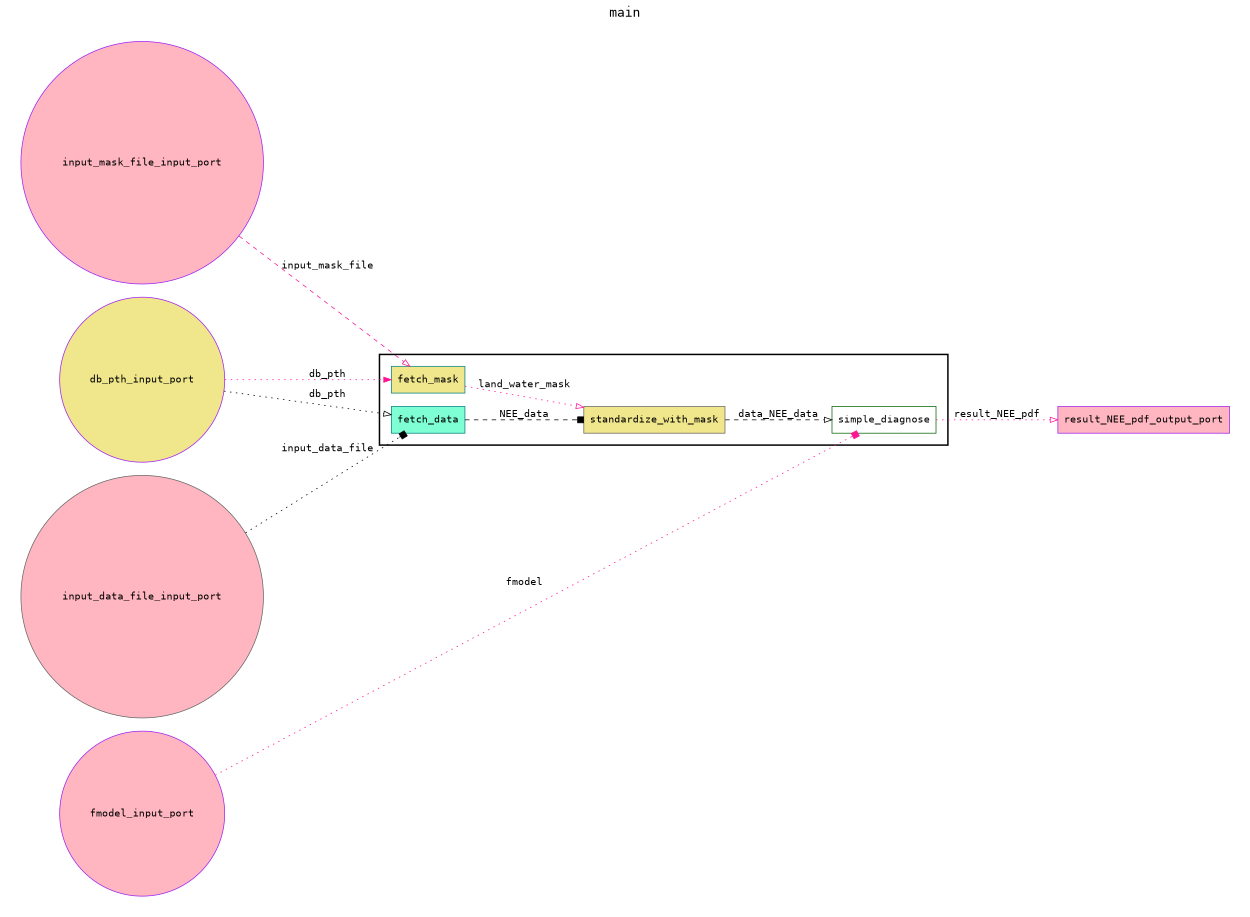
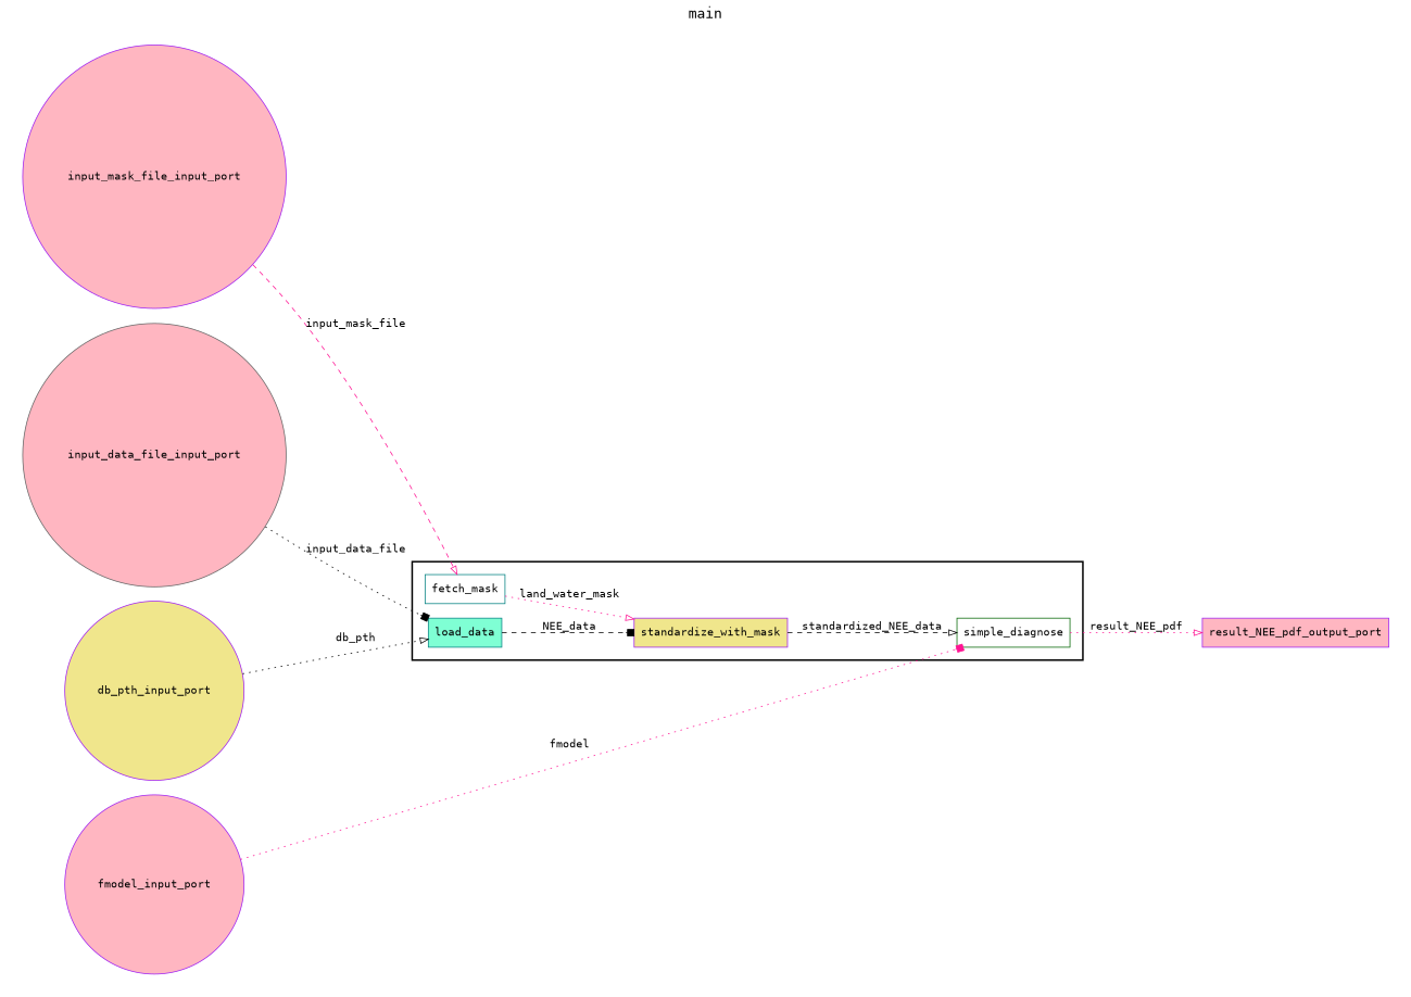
  digraph {
    fontname="DejaVu Sans Mono"
    fontsize=18
    label=main
    labelloc=t
    rankdir=LR
    node [color=purple fillcolor=lightpink fontname="DejaVu Sans Mono" peripheries=1 shape=box style=filled]
    edge [arrowhead=onormal color=deeppink fontname="DejaVu Sans Mono" style=dotted]
-   fetch_mask [color=teal fillcolor=khaki]
-   standardize_with_mask [color=gray40 fillcolor=khaki]
-   load_data [color=teal fillcolor=aquamarine label=fetch_data]
+   fetch_mask [color=teal fillcolor=white]
+   standardize_with_mask [fillcolor=khaki]
+   load_data [color=teal fillcolor=aquamarine]
    simple_diagnose [color=darkgreen fillcolor=white]
    db_pth_input_port [fillcolor=khaki shape=circle width=0.2]
    fmodel_input_port [shape=circle width=0.2]
    input_mask_file_input_port [shape=circle width=0.2]
    input_data_file_input_port [color=gray40 shape=circle width=0.2]
    result_NEE_pdf_output_port [width=0.2]
    subgraph cluster_1 {
      color=black
      label=""
      penwidth=2
      subgraph cluster_2 {
        color=white
        label=""
        penwidth=2
        fetch_mask
        standardize_with_mask
        load_data
        simple_diagnose
      }
    }
    subgraph cluster_3 {
      color=white
      label=""
      subgraph cluster_4 {
        color=white
        label=""
        db_pth_input_port
        fmodel_input_port
        input_mask_file_input_port
        input_data_file_input_port
      }
    }
    subgraph cluster_5 {
      color=white
      label=""
      subgraph cluster_6 {
        color=white
        label=""
        result_NEE_pdf_output_port
      }
    }
    fetch_mask -> standardize_with_mask [label=land_water_mask]
-   standardize_with_mask -> simple_diagnose [color=black label=data_NEE_data style=dashed]
+   standardize_with_mask -> simple_diagnose [color=black label=standardized_NEE_data style=dashed]
    load_data -> standardize_with_mask [arrowhead=box color=black label=NEE_data style=dashed]
    simple_diagnose -> result_NEE_pdf_output_port [label=result_NEE_pdf]
-   db_pth_input_port -> fetch_mask [arrowhead=normal label=db_pth]
    db_pth_input_port -> load_data [color=black label=db_pth]
    fmodel_input_port -> simple_diagnose [arrowhead=box label=fmodel]
    input_mask_file_input_port -> fetch_mask [label=input_mask_file style=dashed]
    input_data_file_input_port -> load_data [arrowhead=box color=black label=input_data_file]
  }
